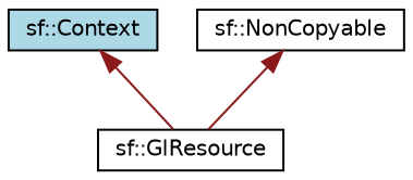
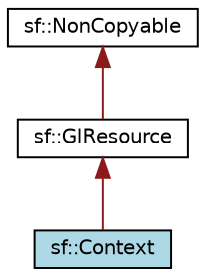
  digraph {
    node [color=black fillcolor=white fontname=Helvetica fontsize=10 shape=record style=filled]
    edge [color=firebrick4 dir=back fontname=Helvetica fontsize=10 labelfontname=Helvetica labelfontsize=10 style=solid]
    n1 [fillcolor=lightblue fontcolor=black height=0.2 label="sf::Context" width=0.4]
    n2 [height=0.2 label="sf::GlResource" width=0.4]
    n3 [height=0.2 label="sf::NonCopyable" width=0.4]
-   n1 -> n2
+   n2 -> n1
    n3 -> n2
  }
